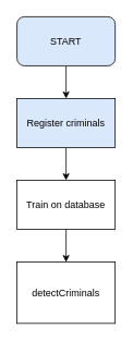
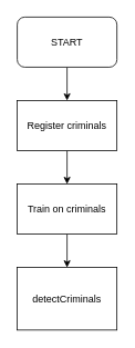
  <mxCell id="0" />
  <mxCell id="1" parent="0" />
  <mxCell id="2" value="" style="edgeStyle=orthogonalEdgeStyle;rounded=0;orthogonalLoop=1;jettySize=auto;html=1;" parent="1" source="3" target="5" edge="1"><mxGeometry relative="1" as="geometry" /></mxCell>
- <mxCell id="3" value="START" style="rounded=1;whiteSpace=wrap;html=1;fillColor=#dae8fc;" parent="1" vertex="1"><mxGeometry x="20" y="20" width="120" height="60" as="geometry" /></mxCell>
+ <mxCell id="3" value="START" style="rounded=1;whiteSpace=wrap;html=1;" parent="1" vertex="1"><mxGeometry x="20" y="20" width="120" height="60" as="geometry" /></mxCell>
  <mxCell id="4" value="" style="edgeStyle=orthogonalEdgeStyle;rounded=0;orthogonalLoop=1;jettySize=auto;html=1;" parent="1" source="5" target="7" edge="1"><mxGeometry relative="1" as="geometry" /></mxCell>
- <mxCell id="5" value="Register criminals" style="rounded=0;whiteSpace=wrap;html=1;fillColor=#dae8fc;" parent="1" vertex="1"><mxGeometry x="20" y="120" width="120" height="60" as="geometry" /></mxCell>
+ <mxCell id="5" value="Register criminals" style="rounded=0;whiteSpace=wrap;html=1;" parent="1" vertex="1"><mxGeometry x="20" y="120" width="120" height="60" as="geometry" /></mxCell>
  <mxCell id="6" value="" style="edgeStyle=orthogonalEdgeStyle;rounded=0;orthogonalLoop=1;jettySize=auto;html=1;" parent="1" source="7" target="8" edge="1"><mxGeometry relative="1" as="geometry" /></mxCell>
- <mxCell id="7" value="Train on database" style="whiteSpace=wrap;html=1;rounded=0;" parent="1" vertex="1"><mxGeometry x="20" y="220" width="120" height="60" as="geometry" /></mxCell>
+ <mxCell id="7" value="Train on criminals" style="whiteSpace=wrap;html=1;rounded=0;" parent="1" vertex="1"><mxGeometry x="20" y="220" width="120" height="60" as="geometry" /></mxCell>
  <mxCell id="8" value="detectCriminals" style="whiteSpace=wrap;html=1;rounded=0;" parent="1" vertex="1"><mxGeometry x="20" y="320" width="120" height="75" as="geometry" /></mxCell>
